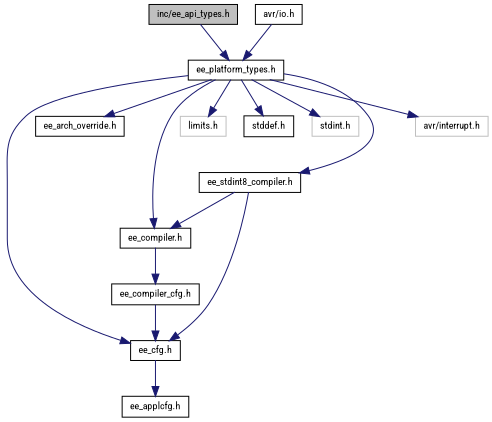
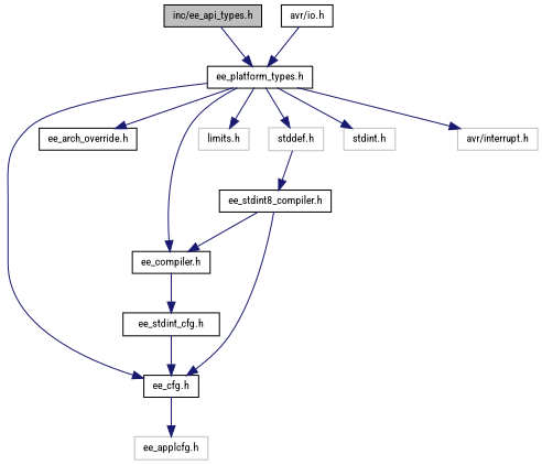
  digraph {
    fontname="Roboto Condensed"
    node [color=black fillcolor=white fontname="Roboto Condensed" fontsize=10 shape=record style=filled]
    edge [color=midnightblue fontname="Roboto Condensed" fontsize=10 labelfontname=Helvetica labelfontsize=10 style=solid]
    n1 [fillcolor=grey75 fontcolor=black height=0.2 label="inc/ee_api_types.h" width=0.4]
    n2 [height=0.2 label="ee_platform_types.h" width=0.4]
    n3 [height=0.2 label="ee_cfg.h" width=0.4]
    n4 [height=0.2 label="ee_arch_override.h" width=0.4]
    n5 [height=0.2 label="ee_compiler.h" width=0.4]
    n6 [color=grey75 height=0.2 label="limits.h" width=0.4]
-   n7 [height=0.2 label="stddef.h" width=0.4]
+   n7 [color=grey75 height=0.2 label="stddef.h" width=0.4]
    n8 [color=grey75 height=0.2 label="stdint.h" width=0.4]
    n9 [height=0.2 label="ee_stdint8_compiler.h" width=0.4]
    n10 [color=grey75 height=0.2 label="avr/interrupt.h" width=0.4]
-   n11 [height=0.2 label="ee_applcfg.h" width=0.4]
-   n12 [height=0.2 label="ee_compiler_cfg.h" width=0.4]
+   n11 [color=grey75 height=0.2 label="ee_applcfg.h" width=0.4]
+   n12 [height=0.2 label="ee_stdint_cfg.h" width=0.4]
    n13 [height=0.2 label="avr/io.h" width=0.4]
    n1 -> n2
    n2 -> n3
    n2 -> n4
    n2 -> n5
    n2 -> n6
    n2 -> n7
    n2 -> n8
-   n2 -> n9
+   n7 -> n9
    n2 -> n10
    n3 -> n11
    n5 -> n12
    n9 -> n3
    n9 -> n5
    n12 -> n3
    n13 -> n2
  }
